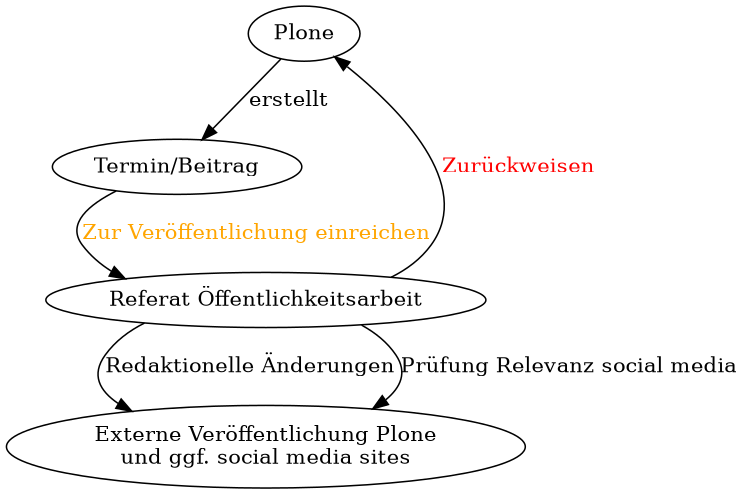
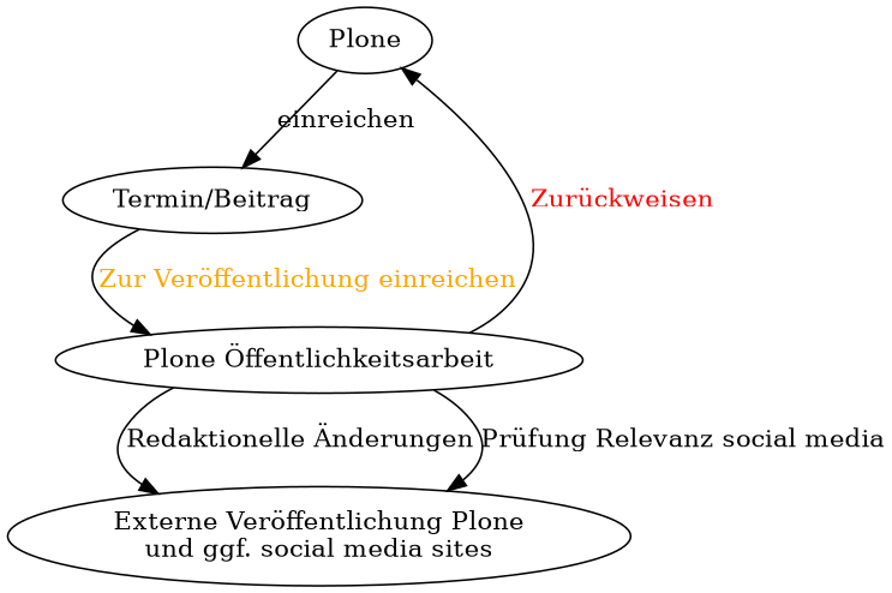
  digraph {
    n1 [label=Plone]
    n2 [label="Termin/Beitrag"]
-   n3 [label="Referat Öffentlichkeitsarbeit"]
+   n3 [label="Plone Öffentlichkeitsarbeit"]
    n4 [label="Externe Veröffentlichung Plone\nund ggf. social media sites"]
-   n1 -> n2 [label=erstellt]
+   n1 -> n2 [label=einreichen]
    n2 -> n3 [fontcolor=orange label="Zur Veröffentlichung einreichen"]
    n3 -> n1 [fontcolor=red label="Zurückweisen"]
    n3 -> n4 [label="Redaktionelle Änderungen"]
    n3 -> n4 [label="Prüfung Relevanz social media"]
  }
